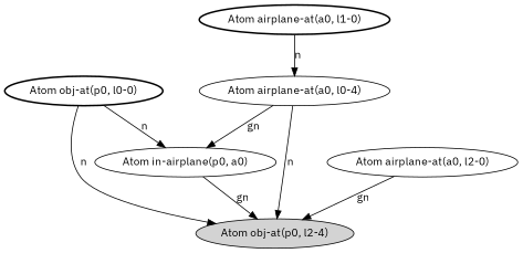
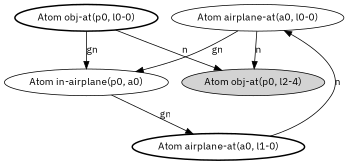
  digraph {
    fontname="IBM Plex Sans"
    node [fontname="IBM Plex Sans"]
    edge [fontname="IBM Plex Sans"]
    n1 [label="Atom obj-at(p0, l2-4)" style=filled]
-   n2 [label="Atom airplane-at(a0, l0-4)"]
+   n2 [label="Atom airplane-at(a0, l0-0)"]
    n3 [label="Atom in-airplane(p0, a0)"]
-   n4 [label="Atom airplane-at(a0, l2-0)"]
    n5 [label="Atom airplane-at(a0, l1-0)" style=bold]
    n6 [label="Atom obj-at(p0, l0-0)" style=bold]
    n2 -> n1 [label=n]
    n2 -> n3 [label=gn]
-   n3 -> n1 [label=gn]
-   n4 -> n1 [label=gn]
+   n3 -> n5 [label=gn]
    n5 -> n2 [label=n]
    n6 -> n1 [label=n]
-   n6 -> n3 [label=n]
+   n6 -> n3 [label=gn]
  }
